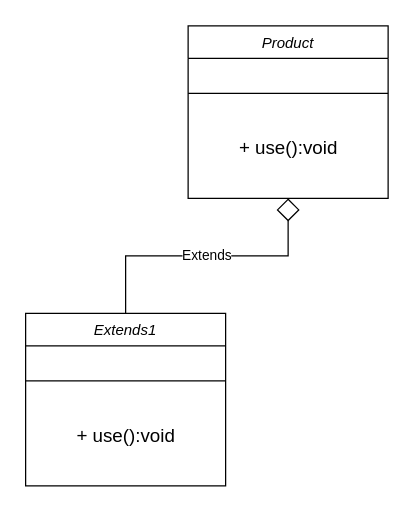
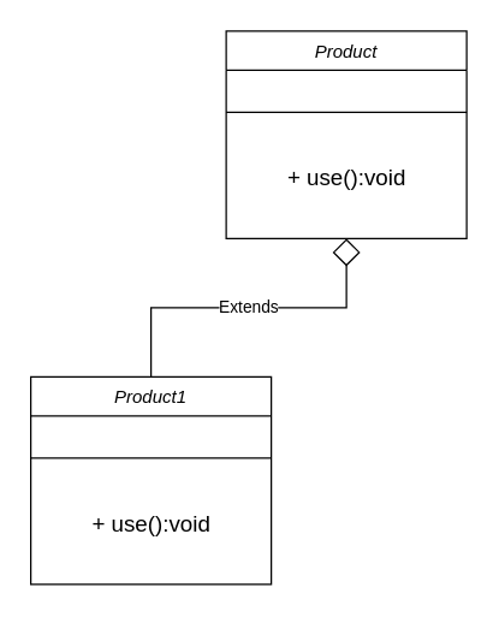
  <mxCell id="0" />
  <mxCell id="1" parent="0" />
  <mxCell id="2" value="Product" style="swimlane;fontStyle=2;align=center;verticalAlign=top;childLayout=stackLayout;horizontal=1;startSize=26;horizontalStack=0;resizeParent=1;resizeLast=0;collapsible=1;marginBottom=0;rounded=0;shadow=0;strokeWidth=1;" vertex="1" parent="1"><mxGeometry x="150" y="20" width="160" height="138" as="geometry"><mxRectangle x="230" y="140" width="160" height="26" as="alternateBounds" /></mxGeometry></mxCell>
  <mxCell id="3" value="" style="line;html=1;strokeWidth=1;align=left;verticalAlign=middle;spacingTop=-1;spacingLeft=3;spacingRight=3;rotatable=0;labelPosition=right;points=[];portConstraint=eastwest;" vertex="1" parent="2"><mxGeometry y="26" width="160" height="56" as="geometry" /></mxCell>
  <mxCell id="4" value="&lt;font style=&quot;font-size: 15px;&quot;&gt;+ use():void&lt;/font&gt;" style="text;html=1;align=center;verticalAlign=middle;resizable=0;points=[];autosize=1;strokeColor=none;fillColor=none;" vertex="1" parent="2"><mxGeometry y="82" width="160" height="30" as="geometry" /></mxCell>
- <mxCell id="5" value="Extends1" style="swimlane;fontStyle=2;align=center;verticalAlign=top;childLayout=stackLayout;horizontal=1;startSize=26;horizontalStack=0;resizeParent=1;resizeLast=0;collapsible=1;marginBottom=0;rounded=0;shadow=0;strokeWidth=1;" vertex="1" parent="1"><mxGeometry x="20" y="250" width="160" height="138" as="geometry"><mxRectangle x="230" y="140" width="160" height="26" as="alternateBounds" /></mxGeometry></mxCell>
+ <mxCell id="5" value="Product1" style="swimlane;fontStyle=2;align=center;verticalAlign=top;childLayout=stackLayout;horizontal=1;startSize=26;horizontalStack=0;resizeParent=1;resizeLast=0;collapsible=1;marginBottom=0;rounded=0;shadow=0;strokeWidth=1;" vertex="1" parent="1"><mxGeometry x="20" y="250" width="160" height="138" as="geometry"><mxRectangle x="230" y="140" width="160" height="26" as="alternateBounds" /></mxGeometry></mxCell>
  <mxCell id="6" value="" style="line;html=1;strokeWidth=1;align=left;verticalAlign=middle;spacingTop=-1;spacingLeft=3;spacingRight=3;rotatable=0;labelPosition=right;points=[];portConstraint=eastwest;" vertex="1" parent="5"><mxGeometry y="26" width="160" height="56" as="geometry" /></mxCell>
  <mxCell id="7" value="&lt;font style=&quot;font-size: 15px;&quot;&gt;+ use():void&lt;/font&gt;" style="text;html=1;align=center;verticalAlign=middle;resizable=0;points=[];autosize=1;strokeColor=none;fillColor=none;" vertex="1" parent="5"><mxGeometry y="82" width="160" height="30" as="geometry" /></mxCell>
  <mxCell id="8" value="Extends" style="endArrow=diamond;endSize=16;endFill=0;html=1;rounded=0;entryX=0.5;entryY=1;entryDx=0;entryDy=0;exitX=0.5;exitY=0;exitDx=0;exitDy=0;edgeStyle=orthogonalEdgeStyle;" edge="1" parent="1" source="5" target="2"><mxGeometry width="160" relative="1" as="geometry"><mxPoint x="50" y="230" as="sourcePoint" /><mxPoint x="210" y="230" as="targetPoint" /></mxGeometry></mxCell>
